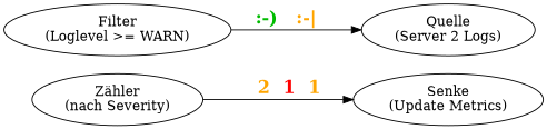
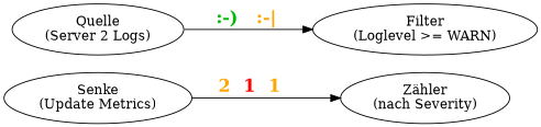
  digraph {
    rankdir=LR
    "Zähler\n(nach Severity)"
    "Senke\n(Update Metrics)"
    "Quelle\n(Server 2 Logs)"
    "Filter\n(Loglevel >= WARN)"
-   "Zähler\n(nach Severity)" -> "Senke\n(Update Metrics)" [label=<<B><FONT POINT-SIZE="18.0"> <FONT COLOR="ORANGE">2 </FONT> <FONT COLOR="RED">1 </FONT> <FONT COLOR="ORANGE">1 </FONT> </FONT></B>>]
-   "Filter\n(Loglevel >= WARN)" -> "Quelle\n(Server 2 Logs)" [label=<<B><FONT POINT-SIZE="18.0"> <FONT COLOR="#00BB00">:-) &nbsp;</FONT> <FONT COLOR="ORANGE">:-| &nbsp;</FONT> </FONT></B>>]
+   "Senke\n(Update Metrics)" -> "Zähler\n(nach Severity)" [label=<<B><FONT POINT-SIZE="18.0"> <FONT COLOR="ORANGE">2 </FONT> <FONT COLOR="RED">1 </FONT> <FONT COLOR="ORANGE">1 </FONT> </FONT></B>>]
+   "Quelle\n(Server 2 Logs)" -> "Filter\n(Loglevel >= WARN)" [label=<<B><FONT POINT-SIZE="18.0"> <FONT COLOR="#00BB00">:-) &nbsp;</FONT> <FONT COLOR="ORANGE">:-| &nbsp;</FONT> </FONT></B>>]
  }
